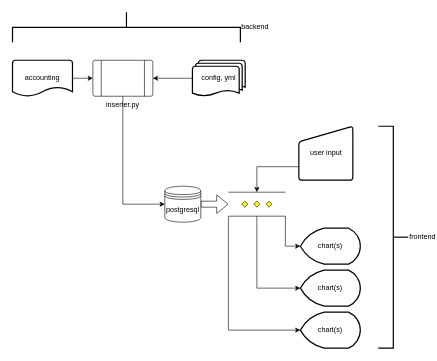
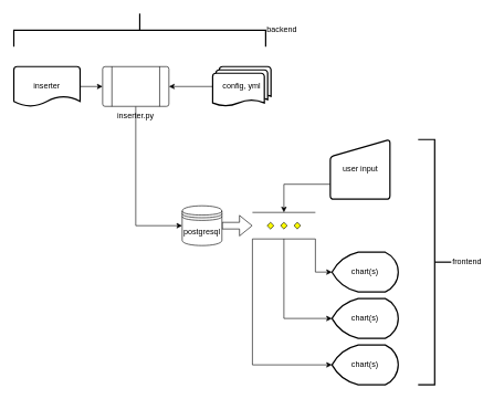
  <mxCell id="0" />
  <mxCell id="1" parent="0" />
  <mxCell id="2" style="edgeStyle=orthogonalEdgeStyle;rounded=0;orthogonalLoop=1;jettySize=auto;html=1;entryX=0;entryY=0.5;entryDx=0;entryDy=0;exitX=1;exitY=0.5;exitDx=0;exitDy=0;exitPerimeter=0;" edge="1" parent="1" source="7" target="9"><mxGeometry relative="1" as="geometry"><mxPoint x="80" y="130" as="sourcePoint" /><mxPoint x="170" y="130" as="targetPoint" /></mxGeometry></mxCell>
  <mxCell id="3" style="edgeStyle=orthogonalEdgeStyle;rounded=0;orthogonalLoop=1;jettySize=auto;html=1;exitX=0.5;exitY=1;exitDx=0;exitDy=0;entryX=0;entryY=0.5;entryDx=0;entryDy=0;" edge="1" parent="1" source="9" target="5"><mxGeometry relative="1" as="geometry"><mxPoint x="230" y="160" as="sourcePoint" /><mxPoint x="290" y="250" as="targetPoint" /></mxGeometry></mxCell>
  <mxCell id="4" style="edgeStyle=orthogonalEdgeStyle;shape=flexArrow;rounded=0;orthogonalLoop=1;jettySize=auto;html=1;exitX=1;exitY=0.5;exitDx=0;exitDy=0;entryX=0;entryY=0.5;entryDx=0;entryDy=0;entryPerimeter=0;" edge="1" parent="1" source="5" target="14"><mxGeometry relative="1" as="geometry" /></mxCell>
  <mxCell id="5" value="postgresql" style="shape=datastore;whiteSpace=wrap;html=1;" vertex="1" parent="1"><mxGeometry x="274" y="310" width="60" height="60" as="geometry" /></mxCell>
  <mxCell id="6" value="config, yml" style="strokeWidth=2;html=1;shape=mxgraph.flowchart.multi-document;whiteSpace=wrap;" vertex="1" parent="1"><mxGeometry x="320" y="100" width="88" height="60" as="geometry" /></mxCell>
- <mxCell id="7" value="accounting" style="strokeWidth=2;html=1;shape=mxgraph.flowchart.document2;whiteSpace=wrap;size=0.25;" vertex="1" parent="1"><mxGeometry x="20" y="100" width="100" height="60" as="geometry" /></mxCell>
+ <mxCell id="7" value="inserter" style="strokeWidth=2;html=1;shape=mxgraph.flowchart.document2;whiteSpace=wrap;size=0.25;" vertex="1" parent="1"><mxGeometry x="20" y="100" width="100" height="60" as="geometry" /></mxCell>
  <mxCell id="8" style="edgeStyle=orthogonalEdgeStyle;rounded=0;orthogonalLoop=1;jettySize=auto;html=1;entryX=1;entryY=0.5;entryDx=0;entryDy=0;exitX=0;exitY=0.5;exitDx=0;exitDy=0;exitPerimeter=0;" edge="1" parent="1" source="6" target="9"><mxGeometry relative="1" as="geometry"><mxPoint x="340" y="200" as="sourcePoint" /><mxPoint x="290" y="130" as="targetPoint" /></mxGeometry></mxCell>
  <mxCell id="9" value="inserter.py" style="verticalLabelPosition=bottom;verticalAlign=top;html=1;shape=process;whiteSpace=wrap;rounded=1;size=0.14;arcSize=6;" vertex="1" parent="1"><mxGeometry x="154" y="100" width="100" height="60" as="geometry" /></mxCell>
  <mxCell id="10" value="backend" style="strokeWidth=2;html=1;shape=mxgraph.flowchart.annotation_2;align=left;labelPosition=right;pointerEvents=1;direction=south;" vertex="1" parent="1"><mxGeometry x="20" y="20" width="380" height="50" as="geometry" /></mxCell>
  <mxCell id="11" style="edgeStyle=orthogonalEdgeStyle;rounded=0;orthogonalLoop=1;jettySize=auto;html=1;exitX=1;exitY=1;exitDx=0;exitDy=0;exitPerimeter=0;entryX=0;entryY=0.5;entryDx=0;entryDy=0;entryPerimeter=0;" edge="1" parent="1" source="14" target="15"><mxGeometry relative="1" as="geometry" /></mxCell>
  <mxCell id="12" style="edgeStyle=orthogonalEdgeStyle;rounded=0;orthogonalLoop=1;jettySize=auto;html=1;exitX=0.5;exitY=1;exitDx=0;exitDy=0;exitPerimeter=0;entryX=0;entryY=0.5;entryDx=0;entryDy=0;entryPerimeter=0;" edge="1" parent="1" source="14" target="19"><mxGeometry relative="1" as="geometry" /></mxCell>
  <mxCell id="13" style="edgeStyle=orthogonalEdgeStyle;rounded=0;orthogonalLoop=1;jettySize=auto;html=1;exitX=0;exitY=1;exitDx=0;exitDy=0;exitPerimeter=0;entryX=0;entryY=0.5;entryDx=0;entryDy=0;entryPerimeter=0;" edge="1" parent="1" source="14" target="18"><mxGeometry relative="1" as="geometry" /></mxCell>
  <mxCell id="14" value="" style="verticalLabelPosition=bottom;verticalAlign=top;html=1;shape=mxgraph.flowchart.parallel_mode;pointerEvents=1" vertex="1" parent="1"><mxGeometry x="380" y="320" width="95" height="40" as="geometry" /></mxCell>
  <mxCell id="15" value="chart(s)" style="strokeWidth=2;html=1;shape=mxgraph.flowchart.display;whiteSpace=wrap;" vertex="1" parent="1"><mxGeometry x="500" y="380" width="100" height="60" as="geometry" /></mxCell>
  <mxCell id="16" style="edgeStyle=orthogonalEdgeStyle;rounded=0;orthogonalLoop=1;jettySize=auto;html=1;exitX=0;exitY=0.75;exitDx=0;exitDy=0;entryX=0.5;entryY=0;entryDx=0;entryDy=0;entryPerimeter=0;" edge="1" parent="1" source="17" target="14"><mxGeometry relative="1" as="geometry" /></mxCell>
  <mxCell id="17" value="user input" style="html=1;strokeWidth=2;shape=manualInput;whiteSpace=wrap;rounded=1;size=26;arcSize=11;" vertex="1" parent="1"><mxGeometry x="497.5" y="210" width="90" height="90" as="geometry" /></mxCell>
  <mxCell id="18" value="chart(s)" style="strokeWidth=2;html=1;shape=mxgraph.flowchart.display;whiteSpace=wrap;" vertex="1" parent="1"><mxGeometry x="500" y="520" width="100" height="60" as="geometry" /></mxCell>
  <mxCell id="19" value="chart(s)" style="strokeWidth=2;html=1;shape=mxgraph.flowchart.display;whiteSpace=wrap;" vertex="1" parent="1"><mxGeometry x="500" y="450" width="100" height="60" as="geometry" /></mxCell>
  <mxCell id="20" value="frontend" style="strokeWidth=2;html=1;shape=mxgraph.flowchart.annotation_2;align=left;labelPosition=right;pointerEvents=1;direction=west;" vertex="1" parent="1"><mxGeometry x="630" y="210" width="50" height="370" as="geometry" /></mxCell>
